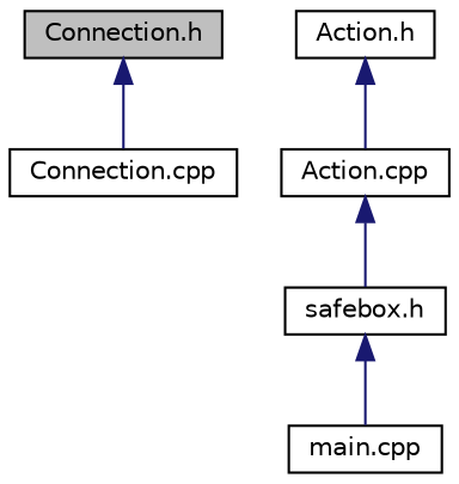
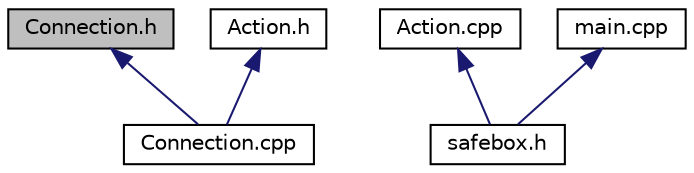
  digraph {
    node [color=black fillcolor=white fontname=Helvetica fontsize=10 shape=record style=filled]
    edge [color=midnightblue dir=back fontname=Helvetica fontsize=10 labelfontname=Helvetica labelfontsize=10 style=solid]
    n1 [fillcolor=grey75 fontcolor=black height=0.2 label="Connection.h" width=0.4]
    n2 [height=0.2 label="Connection.cpp" width=0.4]
    n3 [height=0.2 label="Action.h" width=0.4]
    n4 [height=0.2 label="Action.cpp" width=0.4]
    n5 [height=0.2 label="safebox.h" width=0.4]
    n6 [height=0.2 label="main.cpp" width=0.4]
    n1 -> n2
-   n3 -> n4
+   n3 -> n2
    n4 -> n5
-   n5 -> n6
+   n6 -> n5
  }
